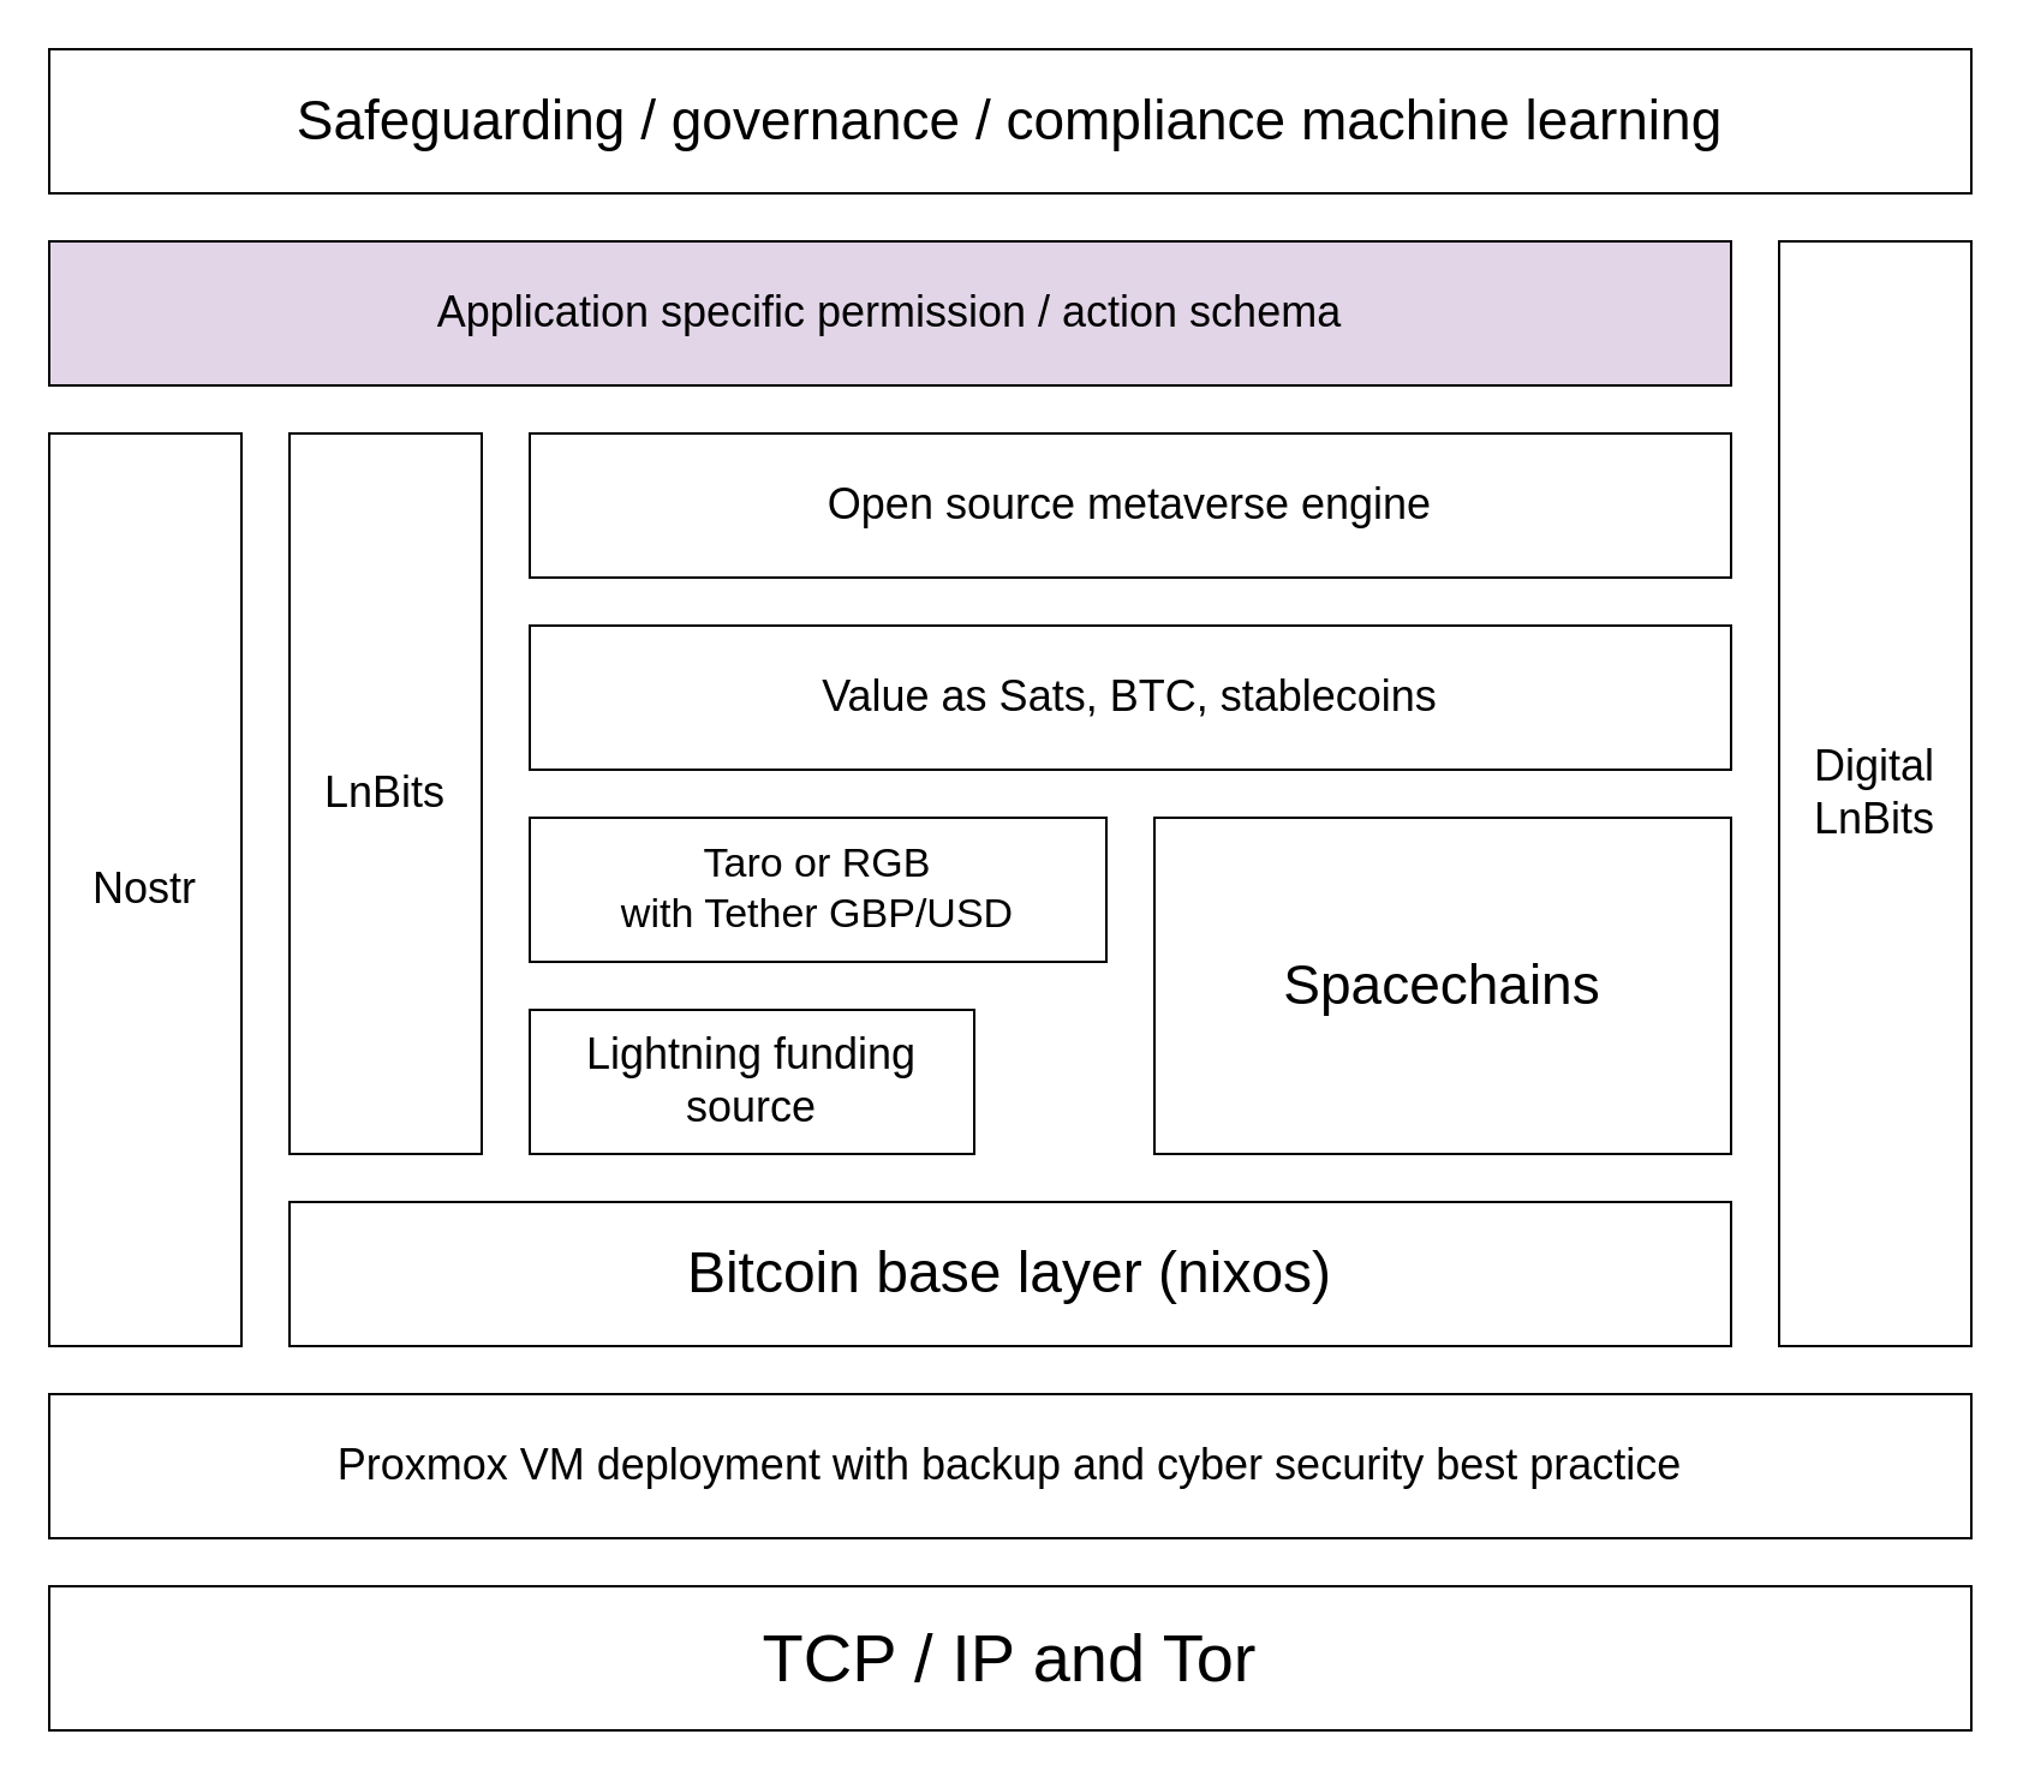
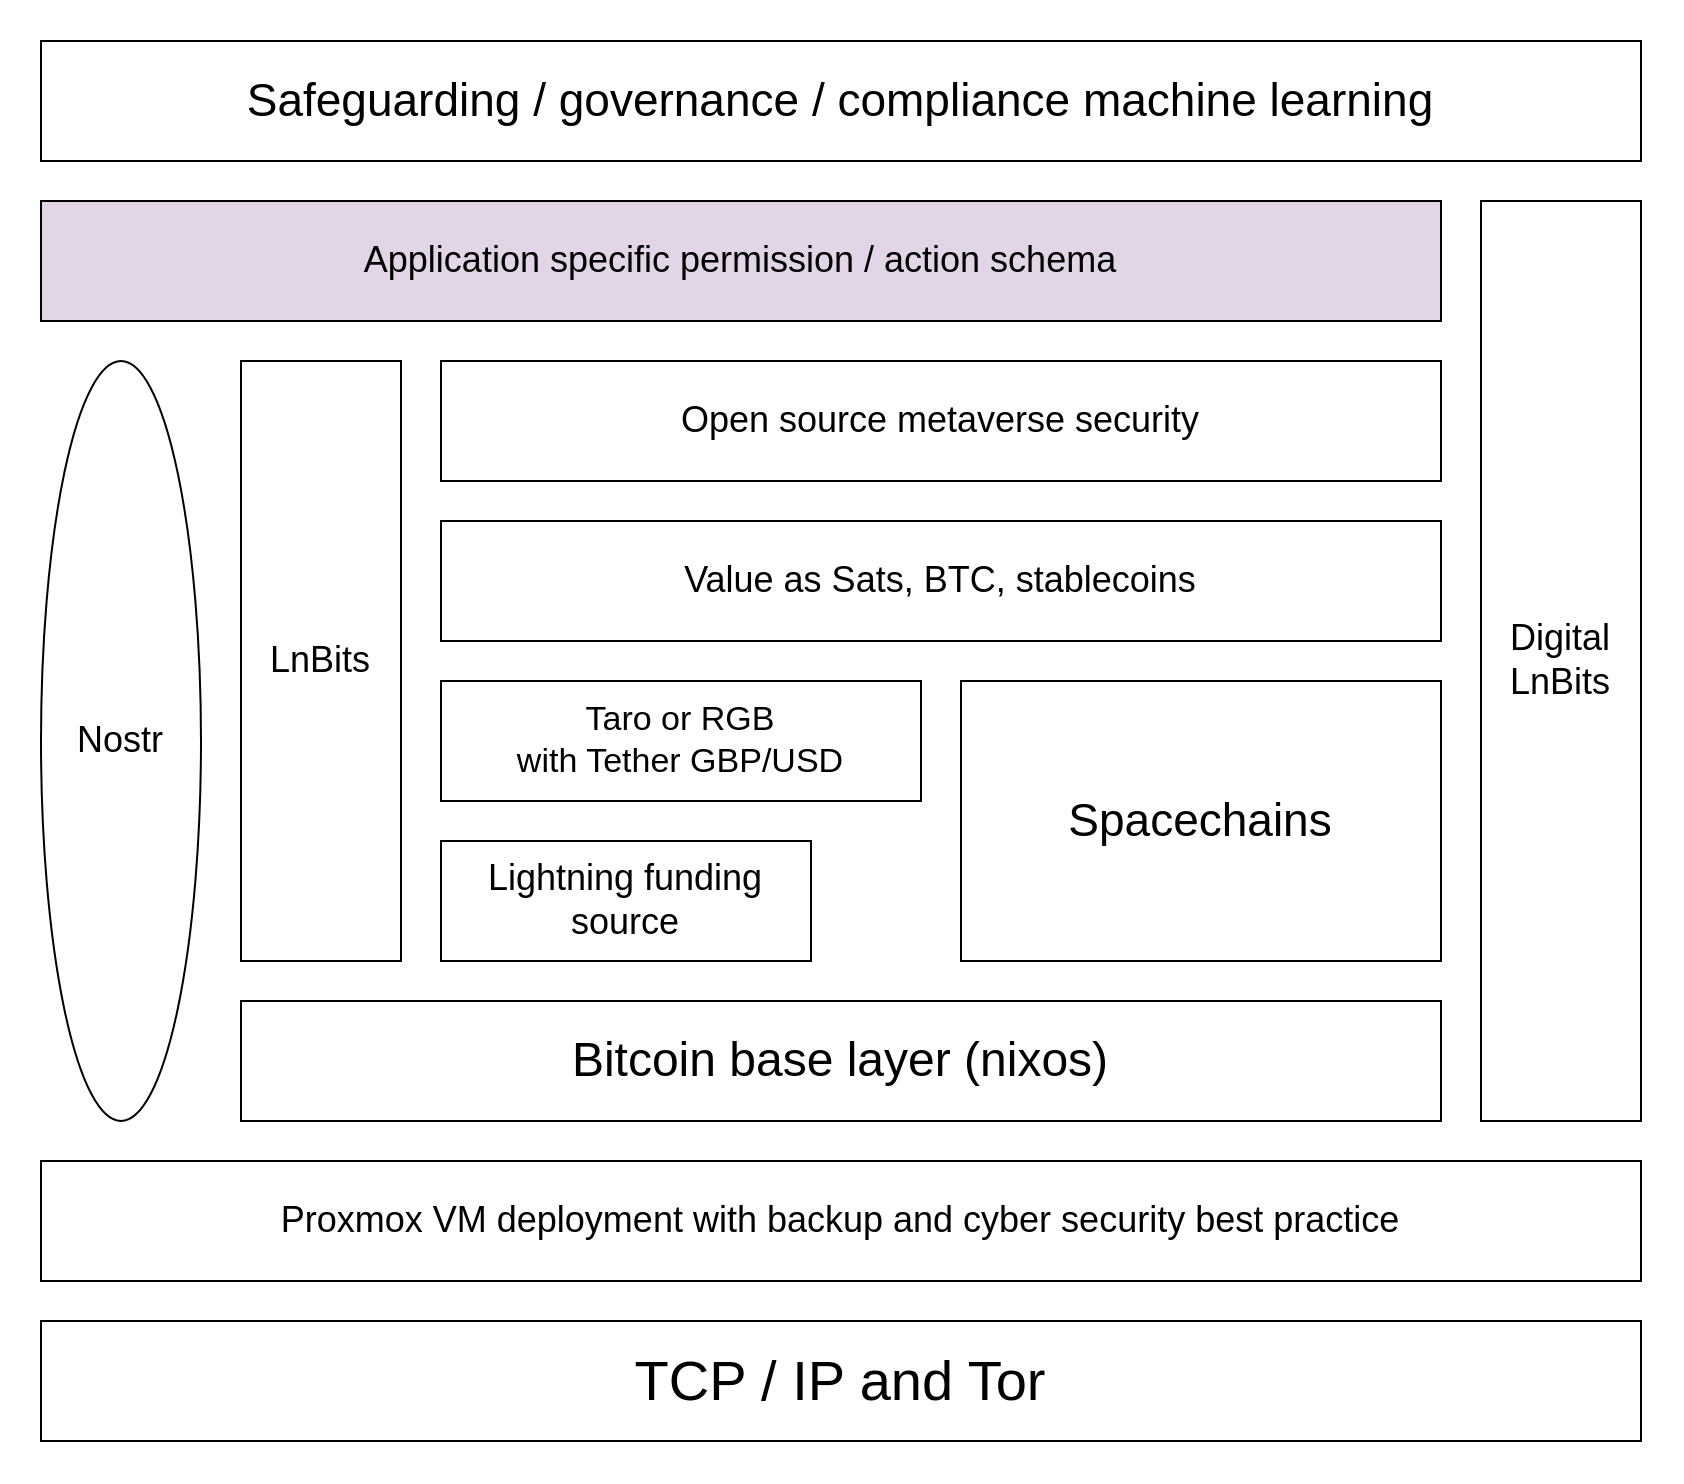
  <mxCell id="0" />
  <mxCell id="1" parent="0" />
  <mxCell id="2" value="&lt;font style=&quot;font-size: 18px&quot;&gt;Application specific permission / action schema&lt;br&gt;&lt;/font&gt;" style="rounded=0;whiteSpace=wrap;html=1;fillColor=#e1d5e7;" parent="1" vertex="1"><mxGeometry x="20" y="100" width="700" height="60" as="geometry" /></mxCell>
- <mxCell id="3" value="Nostr" style="rounded=0;whiteSpace=wrap;html=1;fontSize=18;" parent="1" vertex="1"><mxGeometry x="20" y="180" width="80" height="380" as="geometry" /></mxCell>
+ <mxCell id="3" value="Nostr" style="ellipse;whiteSpace=wrap;html=1;fontSize=18;" parent="1" vertex="1"><mxGeometry x="20" y="180" width="80" height="380" as="geometry" /></mxCell>
  <mxCell id="4" value="LnBits" style="rounded=0;whiteSpace=wrap;html=1;fontSize=18;" parent="1" vertex="1"><mxGeometry x="120" y="180" width="80" height="300" as="geometry" /></mxCell>
- <mxCell id="5" value="&lt;font style=&quot;font-size: 18px&quot;&gt;Open source metaverse engine&lt;/font&gt;" style="rounded=0;whiteSpace=wrap;html=1;" parent="1" vertex="1"><mxGeometry x="220" y="180" width="500" height="60" as="geometry" /></mxCell>
+ <mxCell id="5" value="&lt;font style=&quot;font-size: 18px&quot;&gt;Open source metaverse security&lt;/font&gt;" style="rounded=0;whiteSpace=wrap;html=1;" parent="1" vertex="1"><mxGeometry x="220" y="180" width="500" height="60" as="geometry" /></mxCell>
  <mxCell id="6" value="&lt;font style=&quot;font-size: 18px&quot;&gt;Value as Sats, BTC, stablecoins&lt;br&gt;&lt;/font&gt;" style="rounded=0;whiteSpace=wrap;html=1;" parent="1" vertex="1"><mxGeometry x="220" y="260" width="500" height="60" as="geometry" /></mxCell>
  <mxCell id="7" value="&lt;div style=&quot;font-size: 17px;&quot;&gt;&lt;font style=&quot;font-size: 17px;&quot;&gt;Taro or RGB&lt;/font&gt;&lt;/div&gt;&lt;div style=&quot;font-size: 17px;&quot;&gt;&lt;font style=&quot;font-size: 17px;&quot;&gt;with Tether GBP/USD&lt;br&gt;&lt;/font&gt;&lt;/div&gt;" style="rounded=0;whiteSpace=wrap;html=1;" parent="1" vertex="1"><mxGeometry x="220" y="340" width="240" height="60" as="geometry" /></mxCell>
  <mxCell id="8" value="&lt;font style=&quot;font-size: 18px&quot;&gt;Lightning funding source &lt;/font&gt;" style="rounded=0;whiteSpace=wrap;html=1;" parent="1" vertex="1"><mxGeometry x="220" y="420" width="185" height="60" as="geometry" /></mxCell>
  <mxCell id="9" value="&lt;font style=&quot;font-size: 24px&quot;&gt;Bitcoin base layer (nixos)&lt;br&gt;&lt;/font&gt;" style="rounded=0;whiteSpace=wrap;html=1;" parent="1" vertex="1"><mxGeometry x="120" y="500" width="600" height="60" as="geometry" /></mxCell>
  <mxCell id="10" value="&lt;font style=&quot;font-size: 18px&quot;&gt;Proxmox VM deployment with backup and cyber security best practice&lt;/font&gt;" style="rounded=0;whiteSpace=wrap;html=1;" parent="1" vertex="1"><mxGeometry x="20" y="580" width="800" height="60" as="geometry" /></mxCell>
  <mxCell id="11" value="&lt;div&gt;Digital&lt;br&gt;&lt;/div&gt;&lt;div&gt;LnBits&lt;/div&gt;" style="rounded=0;whiteSpace=wrap;html=1;fontSize=18;" parent="1" vertex="1"><mxGeometry x="740" y="100" width="80" height="460" as="geometry" /></mxCell>
  <mxCell id="12" value="&lt;font style=&quot;font-size: 23px;&quot;&gt;Spacechains&lt;/font&gt;" style="rounded=0;whiteSpace=wrap;html=1;" parent="1" vertex="1"><mxGeometry x="480" y="340" width="240" height="140" as="geometry" /></mxCell>
  <mxCell id="13" value="&lt;font style=&quot;font-size: 23px;&quot;&gt;Safeguarding / governance / compliance machine learning&lt;/font&gt;" style="rounded=0;whiteSpace=wrap;html=1;" parent="1" vertex="1"><mxGeometry x="20" y="20" width="800" height="60" as="geometry" /></mxCell>
  <mxCell id="14" value="&lt;font style=&quot;font-size: 28px;&quot;&gt;TCP / IP and Tor&lt;br&gt;&lt;/font&gt;" style="rounded=0;whiteSpace=wrap;html=1;" vertex="1" parent="1"><mxGeometry x="20" y="660" width="800" height="60" as="geometry" /></mxCell>
